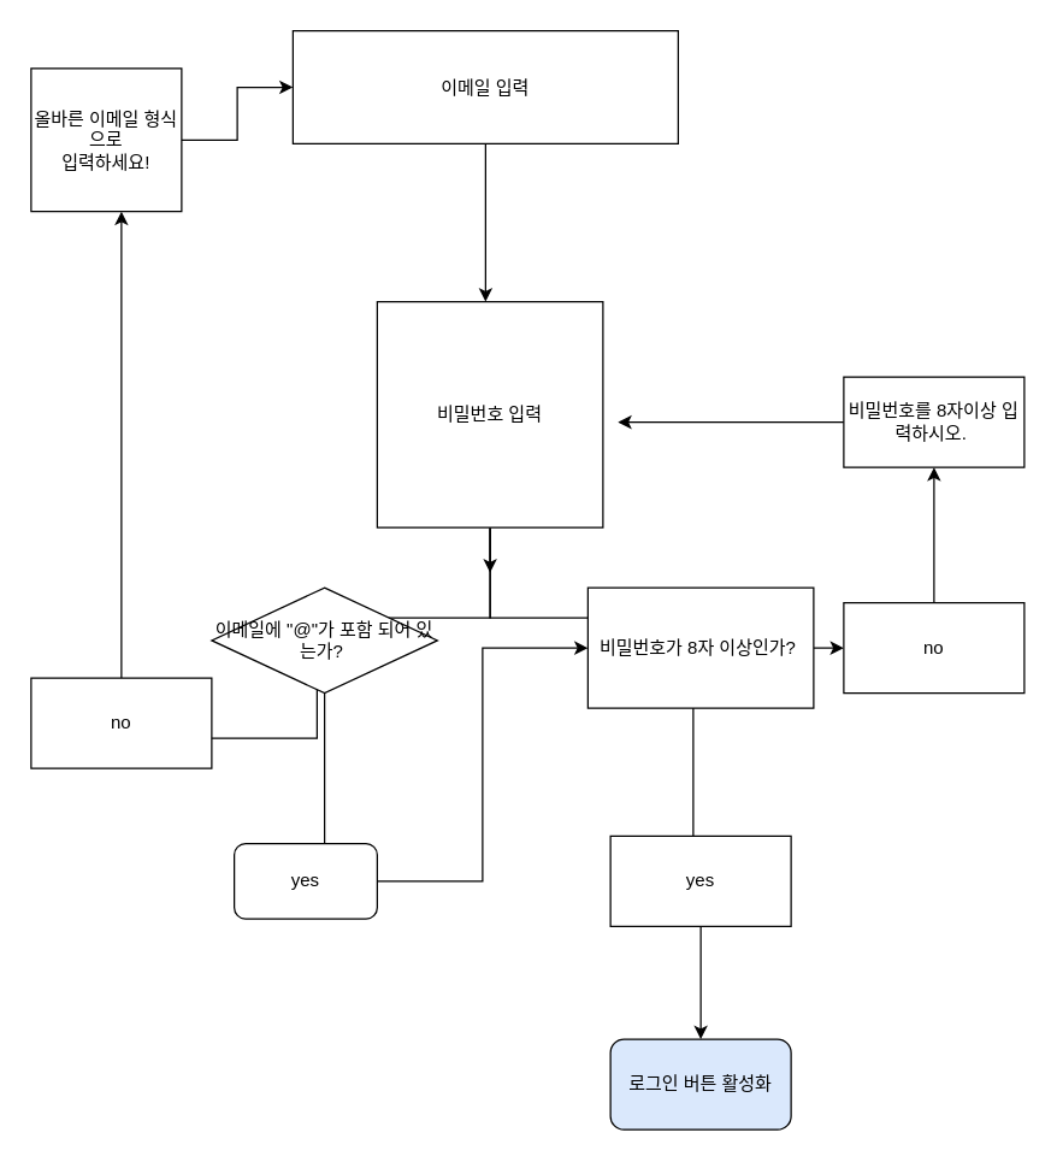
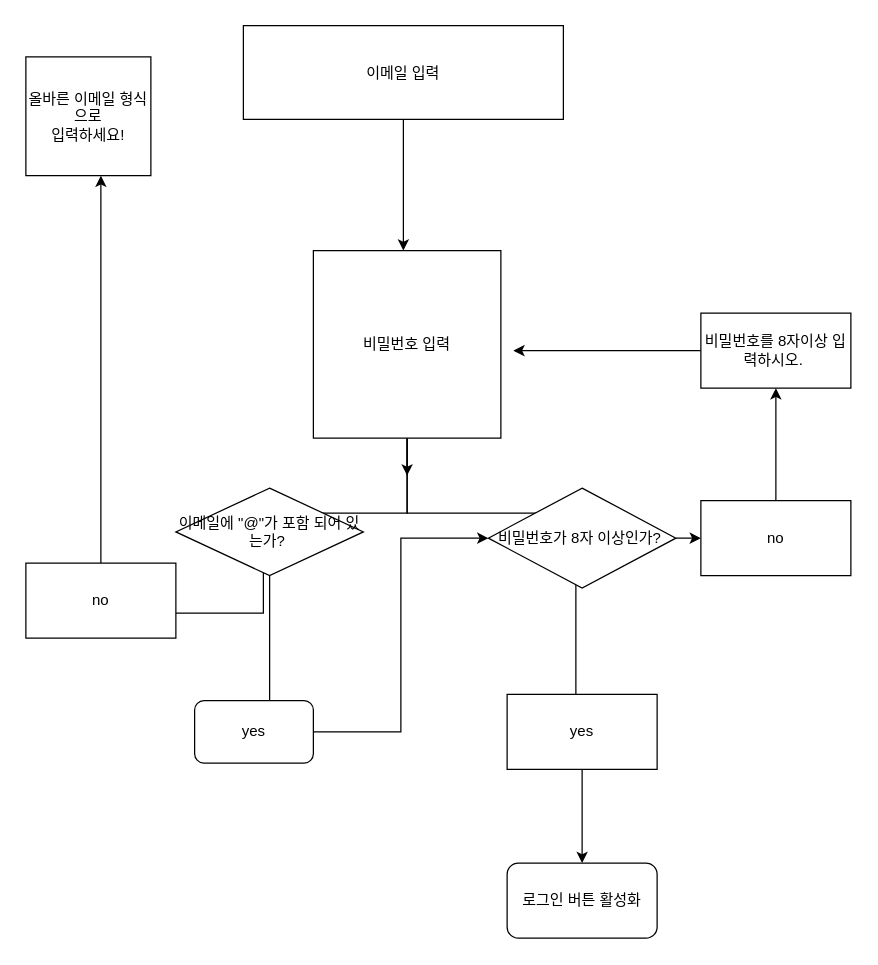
  <mxCell id="0" />
  <mxCell id="1" parent="0" />
  <mxCell id="2" style="edgeStyle=orthogonalEdgeStyle;rounded=0;orthogonalLoop=1;jettySize=auto;html=1;" edge="1" parent="1" source="3"><mxGeometry relative="1" as="geometry"><mxPoint x="322" y="200" as="targetPoint" /></mxGeometry></mxCell>
  <mxCell id="3" value="이메일 입력" style="rounded=0;whiteSpace=wrap;html=1;" vertex="1" parent="1"><mxGeometry x="194" y="20" width="256" height="75" as="geometry" /></mxCell>
  <mxCell id="4" style="edgeStyle=orthogonalEdgeStyle;rounded=0;orthogonalLoop=1;jettySize=auto;html=1;" edge="1" parent="1" source="7"><mxGeometry relative="1" as="geometry"><mxPoint x="100" y="490" as="targetPoint" /><Array as="points"><mxPoint x="325" y="410" /><mxPoint x="210" y="410" /></Array></mxGeometry></mxCell>
  <mxCell id="5" style="edgeStyle=orthogonalEdgeStyle;rounded=0;orthogonalLoop=1;jettySize=auto;html=1;" edge="1" parent="1" source="7"><mxGeometry relative="1" as="geometry"><mxPoint x="460" y="580" as="targetPoint" /><Array as="points"><mxPoint x="325" y="410" /><mxPoint x="460" y="410" /></Array></mxGeometry></mxCell>
  <mxCell id="6" style="edgeStyle=orthogonalEdgeStyle;rounded=0;orthogonalLoop=1;jettySize=auto;html=1;" edge="1" parent="1" source="7"><mxGeometry relative="1" as="geometry"><mxPoint x="325" y="380" as="targetPoint" /></mxGeometry></mxCell>
  <mxCell id="7" value="&lt;p style=&quot;line-height: 0.8&quot;&gt;비밀번호 입력&lt;/p&gt;" style="whiteSpace=wrap;html=1;aspect=fixed;" vertex="1" parent="1"><mxGeometry x="250" y="200" width="150" height="150" as="geometry" /></mxCell>
  <mxCell id="8" style="edgeStyle=orthogonalEdgeStyle;rounded=0;orthogonalLoop=1;jettySize=auto;html=1;" edge="1" parent="1" source="9"><mxGeometry relative="1" as="geometry"><mxPoint x="215" y="570" as="targetPoint" /></mxGeometry></mxCell>
  <mxCell id="9" value="이메일에 &quot;@&quot;가 포함 되어 있는가?&amp;nbsp;" style="rhombus;whiteSpace=wrap;html=1;" vertex="1" parent="1"><mxGeometry x="140" y="390" width="150" height="70" as="geometry" /></mxCell>
  <mxCell id="10" style="edgeStyle=orthogonalEdgeStyle;rounded=0;orthogonalLoop=1;jettySize=auto;html=1;" edge="1" parent="1" source="11" target="13"><mxGeometry relative="1" as="geometry"><mxPoint x="80" y="130" as="targetPoint" /><Array as="points"><mxPoint x="80" y="278" /><mxPoint x="80" y="278" /></Array></mxGeometry></mxCell>
  <mxCell id="11" value="no" style="whiteSpace=wrap;html=1;" vertex="1" parent="1"><mxGeometry x="20" y="450" width="120" height="60" as="geometry" /></mxCell>
- <mxCell id="12" style="edgeStyle=orthogonalEdgeStyle;rounded=0;orthogonalLoop=1;jettySize=auto;html=1;entryX=0;entryY=0.5;entryDx=0;entryDy=0;" edge="1" parent="1" source="13" target="3"><mxGeometry relative="1" as="geometry" /></mxCell>
  <mxCell id="13" value="올바른 이메일 형식으로&lt;br&gt;입력하세요!" style="rounded=0;whiteSpace=wrap;html=1;" vertex="1" parent="1"><mxGeometry x="20" y="45" width="100" height="95" as="geometry" /></mxCell>
  <mxCell id="14" style="edgeStyle=orthogonalEdgeStyle;rounded=0;orthogonalLoop=1;jettySize=auto;html=1;entryX=0;entryY=0.5;entryDx=0;entryDy=0;" edge="1" parent="1" source="15" target="17"><mxGeometry relative="1" as="geometry" /></mxCell>
  <mxCell id="15" value="yes" style="rounded=1;whiteSpace=wrap;html=1;" vertex="1" parent="1"><mxGeometry x="155" y="560" width="95" height="50" as="geometry" /></mxCell>
  <mxCell id="16" style="edgeStyle=orthogonalEdgeStyle;rounded=0;orthogonalLoop=1;jettySize=auto;html=1;" edge="1" parent="1" source="17"><mxGeometry relative="1" as="geometry"><mxPoint x="560" y="430" as="targetPoint" /></mxGeometry></mxCell>
- <mxCell id="17" value="비밀번호가 8자 이상인가?&amp;nbsp;" style="whiteSpace=wrap;html=1;rounded=0;" vertex="1" parent="1"><mxGeometry x="390" y="390" width="150" height="80" as="geometry" /></mxCell>
+ <mxCell id="17" value="비밀번호가 8자 이상인가?&amp;nbsp;" style="rhombus;whiteSpace=wrap;html=1;" vertex="1" parent="1"><mxGeometry x="390" y="390" width="150" height="80" as="geometry" /></mxCell>
  <mxCell id="18" style="edgeStyle=orthogonalEdgeStyle;rounded=0;orthogonalLoop=1;jettySize=auto;html=1;" edge="1" parent="1" source="19"><mxGeometry relative="1" as="geometry"><mxPoint x="465" y="690" as="targetPoint" /></mxGeometry></mxCell>
  <mxCell id="19" value="yes" style="whiteSpace=wrap;html=1;" vertex="1" parent="1"><mxGeometry x="405" y="555" width="120" height="60" as="geometry" /></mxCell>
  <mxCell id="20" style="edgeStyle=orthogonalEdgeStyle;rounded=0;orthogonalLoop=1;jettySize=auto;html=1;" edge="1" parent="1" source="21"><mxGeometry relative="1" as="geometry"><mxPoint x="620" y="310" as="targetPoint" /></mxGeometry></mxCell>
  <mxCell id="21" value="no" style="whiteSpace=wrap;html=1;" vertex="1" parent="1"><mxGeometry x="560" y="400" width="120" height="60" as="geometry" /></mxCell>
  <mxCell id="22" style="edgeStyle=orthogonalEdgeStyle;rounded=0;orthogonalLoop=1;jettySize=auto;html=1;" edge="1" parent="1" source="23"><mxGeometry relative="1" as="geometry"><mxPoint x="410" y="280" as="targetPoint" /></mxGeometry></mxCell>
  <mxCell id="23" value="비밀번호를 8자이상 입력하시오.&amp;nbsp;" style="whiteSpace=wrap;html=1;" vertex="1" parent="1"><mxGeometry x="560" y="250" width="120" height="60" as="geometry" /></mxCell>
- <mxCell id="24" value="로그인 버튼 활성화" style="rounded=1;whiteSpace=wrap;html=1;fillColor=#dae8fc;" vertex="1" parent="1"><mxGeometry x="405" y="690" width="120" height="60" as="geometry" /></mxCell>
+ <mxCell id="24" value="로그인 버튼 활성화" style="rounded=1;whiteSpace=wrap;html=1;" vertex="1" parent="1"><mxGeometry x="405" y="690" width="120" height="60" as="geometry" /></mxCell>
